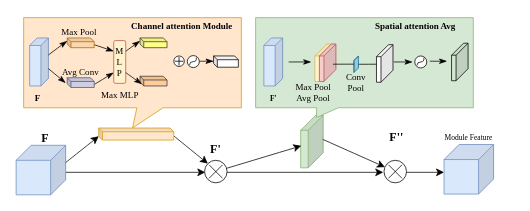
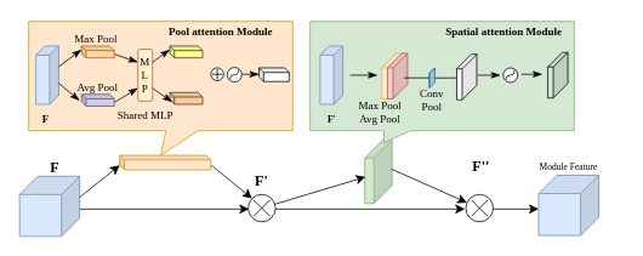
  <mxCell id="0" />
  <mxCell id="1" parent="0" />
  <mxCell id="2" value="" style="shape=cube;whiteSpace=wrap;html=1;boundedLbl=1;backgroundOutline=1;darkOpacity=0.05;darkOpacity2=0.1;size=20;flipV=0;flipH=1;fillColor=#d5e8d4;strokeColor=#82b366;fontFamily=Times New Roman;labelBackgroundColor=none;" vertex="1" parent="1"><mxGeometry x="400" y="153" width="30" height="70" as="geometry" /></mxCell>
  <mxCell id="3" value="" style="shape=callout;whiteSpace=wrap;html=1;perimeter=calloutPerimeter;fontFamily=Times New Roman;fontSize=12;labelBackgroundColor=none;fillColor=#ffe6cc;base=35;size=27;position=0.52;strokeColor=#d79b00;" vertex="1" parent="1"><mxGeometry x="31" y="23" width="290" height="147" as="geometry" /></mxCell>
  <mxCell id="4" style="rounded=0;orthogonalLoop=1;jettySize=auto;html=1;entryX=0;entryY=0.5;entryDx=0;entryDy=0;fontSize=12;startSize=8;endSize=8;fontFamily=Times New Roman;labelBackgroundColor=none;" edge="1" parent="1"><mxGeometry relative="1" as="geometry"><mxPoint x="87" y="229" as="sourcePoint" /><mxPoint x="273" y="229" as="targetPoint" /></mxGeometry></mxCell>
  <mxCell id="5" value="" style="shape=cube;whiteSpace=wrap;html=1;boundedLbl=1;backgroundOutline=1;darkOpacity=0.05;darkOpacity2=0.1;flipH=1;fillColor=#dae8fc;strokeColor=#6c8ebf;size=20;fontFamily=Times New Roman;labelBackgroundColor=none;" vertex="1" parent="1"><mxGeometry x="21" y="193" width="66" height="66" as="geometry" /></mxCell>
  <mxCell id="6" value="" style="shape=cube;whiteSpace=wrap;html=1;boundedLbl=1;backgroundOutline=1;darkOpacity=0.05;darkOpacity2=0.1;flipH=1;fillColor=#dae8fc;strokeColor=#6c8ebf;size=20;fontFamily=Times New Roman;labelBackgroundColor=none;" vertex="1" parent="1"><mxGeometry x="591" y="192" width="66" height="66" as="geometry" /></mxCell>
  <mxCell id="7" value="" style="ellipse;whiteSpace=wrap;html=1;aspect=fixed;fontFamily=Times New Roman;labelBackgroundColor=none;" vertex="1" parent="1"><mxGeometry x="272" y="213" width="30" height="30" as="geometry" /></mxCell>
  <mxCell id="8" value="" style="ellipse;whiteSpace=wrap;html=1;aspect=fixed;fontFamily=Times New Roman;labelBackgroundColor=none;" vertex="1" parent="1"><mxGeometry x="511" y="213" width="30" height="30" as="geometry" /></mxCell>
  <mxCell id="9" style="rounded=0;orthogonalLoop=1;jettySize=auto;html=1;entryX=0;entryY=0.5;entryDx=0;entryDy=0;fontSize=12;startSize=8;endSize=8;fontFamily=Times New Roman;labelBackgroundColor=none;" edge="1" parent="1"><mxGeometry relative="1" as="geometry"><mxPoint x="302" y="229" as="sourcePoint" /><mxPoint x="510" y="229" as="targetPoint" /></mxGeometry></mxCell>
  <mxCell id="10" style="rounded=0;orthogonalLoop=1;jettySize=auto;html=1;fontSize=12;startSize=8;endSize=8;fontFamily=Times New Roman;labelBackgroundColor=none;" edge="1" parent="1"><mxGeometry relative="1" as="geometry"><mxPoint x="541" y="229" as="sourcePoint" /><mxPoint x="591" y="229" as="targetPoint" /></mxGeometry></mxCell>
  <mxCell id="11" style="edgeStyle=none;curved=1;rounded=0;orthogonalLoop=1;jettySize=auto;html=1;entryX=0;entryY=0;entryDx=0;entryDy=0;fontSize=12;startSize=8;endSize=8;exitX=0;exitY=0;exitDx=100;exitDy=10.5;exitPerimeter=0;fontFamily=Times New Roman;labelBackgroundColor=none;" edge="1" parent="1" source="13" target="7"><mxGeometry relative="1" as="geometry" /></mxCell>
  <mxCell id="12" value="" style="shape=callout;whiteSpace=wrap;html=1;perimeter=calloutPerimeter;fontFamily=Times New Roman;fontSize=12;labelBackgroundColor=none;fillColor=#d5e8d4;base=29;size=13;position=0.28;position2=0.28;strokeColor=#82b366;" vertex="1" parent="1"><mxGeometry x="340" y="23" width="290" height="133" as="geometry" /></mxCell>
  <mxCell id="13" value="" style="shape=cube;whiteSpace=wrap;html=1;boundedLbl=1;backgroundOutline=1;darkOpacity=0.05;darkOpacity2=0.1;size=5;fontFamily=Times New Roman;fillColor=#ffe6cc;strokeColor=#d79b00;labelBackgroundColor=none;" vertex="1" parent="1"><mxGeometry x="131" y="170" width="100" height="16" as="geometry" /></mxCell>
  <mxCell id="14" value="" style="edgeStyle=none;curved=1;rounded=0;orthogonalLoop=1;jettySize=auto;html=1;fontSize=12;startSize=8;endSize=8;exitX=0.018;exitY=0.459;exitDx=0;exitDy=0;exitPerimeter=0;fontFamily=Times New Roman;labelBackgroundColor=none;" edge="1" parent="1" source="2" target="8"><mxGeometry relative="1" as="geometry" /></mxCell>
  <mxCell id="15" value="" style="endArrow=classic;html=1;rounded=0;fontSize=12;startSize=8;endSize=8;curved=1;exitX=0;exitY=0;exitDx=0;exitDy=23;exitPerimeter=0;entryX=0;entryY=0;entryDx=0;entryDy=11;entryPerimeter=0;fontFamily=Times New Roman;labelBackgroundColor=none;" edge="1" parent="1" source="5" target="13"><mxGeometry width="50" height="50" relative="1" as="geometry"><mxPoint x="251" y="153" as="sourcePoint" /><mxPoint x="301" y="103" as="targetPoint" /></mxGeometry></mxCell>
  <mxCell id="16" style="edgeStyle=none;curved=1;rounded=0;orthogonalLoop=1;jettySize=auto;html=1;entryX=0.974;entryY=0.582;entryDx=0;entryDy=0;entryPerimeter=0;fontSize=12;startSize=8;endSize=8;fontFamily=Times New Roman;labelBackgroundColor=none;" edge="1" parent="1" source="7" target="2"><mxGeometry relative="1" as="geometry" /></mxCell>
  <mxCell id="17" value="" style="shape=cube;whiteSpace=wrap;html=1;boundedLbl=1;backgroundOutline=1;darkOpacity=0.05;darkOpacity2=0.1;flipH=1;fillColor=#dae8fc;strokeColor=#6c8ebf;size=10;fontFamily=Times New Roman;labelBackgroundColor=none;" vertex="1" parent="1"><mxGeometry x="39" y="50" width="25" height="64" as="geometry" /></mxCell>
  <mxCell id="18" value="" style="shape=cube;whiteSpace=wrap;html=1;boundedLbl=1;backgroundOutline=1;darkOpacity=0.05;darkOpacity2=0.1;size=5;fontFamily=Times New Roman;labelBackgroundColor=none;" vertex="1" parent="1"><mxGeometry x="284" y="74" width="33" height="15" as="geometry" /></mxCell>
  <mxCell id="19" style="edgeStyle=none;curved=1;rounded=0;orthogonalLoop=1;jettySize=auto;html=1;entryX=0;entryY=0.25;entryDx=0;entryDy=0;fontSize=12;startSize=8;endSize=8;exitX=0;exitY=0;exitDx=36;exitDy=9;exitPerimeter=0;endArrow=classicThin;endFill=1;fontFamily=Times New Roman;labelBackgroundColor=none;" edge="1" parent="1" source="20" target="23"><mxGeometry relative="1" as="geometry" /></mxCell>
  <mxCell id="20" value="" style="shape=cube;whiteSpace=wrap;html=1;boundedLbl=1;backgroundOutline=1;darkOpacity=0.05;darkOpacity2=0.1;size=5;fillColor=#fad7ac;strokeColor=#b46504;fontFamily=Times New Roman;labelBackgroundColor=none;" vertex="1" parent="1"><mxGeometry x="89" y="50" width="36" height="13" as="geometry" /></mxCell>
  <mxCell id="21" style="edgeStyle=none;curved=1;rounded=0;orthogonalLoop=1;jettySize=auto;html=1;entryX=0;entryY=0.75;entryDx=0;entryDy=0;fontSize=12;startSize=8;endSize=8;exitX=0;exitY=0;exitDx=36;exitDy=9;exitPerimeter=0;endArrow=classicThin;endFill=1;fontFamily=Times New Roman;labelBackgroundColor=none;" edge="1" parent="1" source="22" target="23"><mxGeometry relative="1" as="geometry" /></mxCell>
  <mxCell id="22" value="" style="shape=cube;whiteSpace=wrap;html=1;boundedLbl=1;backgroundOutline=1;darkOpacity=0.05;darkOpacity2=0.1;size=5;fillColor=#d0cee2;strokeColor=#56517e;fontFamily=Times New Roman;labelBackgroundColor=none;" vertex="1" parent="1"><mxGeometry x="89" y="103" width="36" height="13" as="geometry" /></mxCell>
  <mxCell id="23" value="M&lt;div&gt;L&lt;/div&gt;&lt;div&gt;P&lt;/div&gt;" style="rounded=1;whiteSpace=wrap;html=1;fontFamily=Times New Roman;labelBackgroundColor=none;fillColor=#fff2cc;strokeColor=#b85450;" vertex="1" parent="1"><mxGeometry x="151" y="53.5" width="16" height="57" as="geometry" /></mxCell>
  <mxCell id="24" value="" style="shape=cube;whiteSpace=wrap;html=1;boundedLbl=1;backgroundOutline=1;darkOpacity=0.05;darkOpacity2=0.1;size=5;fillColor=#ffff88;strokeColor=#36393d;fontFamily=Times New Roman;labelBackgroundColor=none;" vertex="1" parent="1"><mxGeometry x="186" y="50" width="36" height="13" as="geometry" /></mxCell>
  <mxCell id="25" value="" style="shape=cube;whiteSpace=wrap;html=1;boundedLbl=1;backgroundOutline=1;darkOpacity=0.05;darkOpacity2=0.1;size=5;fillColor=#ffcc99;strokeColor=#36393d;fontFamily=Times New Roman;labelBackgroundColor=none;" vertex="1" parent="1"><mxGeometry x="186" y="101" width="36" height="13" as="geometry" /></mxCell>
  <mxCell id="26" value="" style="shape=cube;whiteSpace=wrap;html=1;boundedLbl=1;backgroundOutline=1;darkOpacity=0.05;darkOpacity2=0.1;flipH=1;fillColor=#dae8fc;strokeColor=#6c8ebf;size=10;fontFamily=Times New Roman;labelBackgroundColor=none;" vertex="1" parent="1"><mxGeometry x="351" y="50" width="25" height="64" as="geometry" /></mxCell>
  <mxCell id="27" value="" style="ellipse;whiteSpace=wrap;html=1;aspect=fixed;fontFamily=Times New Roman;labelBackgroundColor=none;" vertex="1" parent="1"><mxGeometry x="231" y="74" width="14" height="14" as="geometry" /></mxCell>
  <mxCell id="28" value="" style="ellipse;whiteSpace=wrap;html=1;aspect=fixed;fontFamily=Times New Roman;labelBackgroundColor=none;" vertex="1" parent="1"><mxGeometry x="249" y="73.5" width="16" height="16" as="geometry" /></mxCell>
  <mxCell id="29" style="rounded=0;orthogonalLoop=1;jettySize=auto;html=1;fontSize=12;startSize=8;endSize=8;entryX=0;entryY=0;entryDx=0;entryDy=4;entryPerimeter=0;endArrow=classicThin;endFill=1;fontFamily=Times New Roman;labelBackgroundColor=none;" edge="1" parent="1" source="17" target="20"><mxGeometry relative="1" as="geometry" /></mxCell>
  <mxCell id="30" style="rounded=0;orthogonalLoop=1;jettySize=auto;html=1;fontSize=12;startSize=8;endSize=8;entryX=0;entryY=0;entryDx=0;entryDy=4;entryPerimeter=0;endArrow=classicThin;endFill=1;exitX=0;exitY=0.639;exitDx=0;exitDy=0;exitPerimeter=0;fontFamily=Times New Roman;labelBackgroundColor=none;" edge="1" parent="1" source="17"><mxGeometry relative="1" as="geometry"><mxPoint x="64" y="82" as="sourcePoint" /><mxPoint x="87" y="110" as="targetPoint" /></mxGeometry></mxCell>
  <mxCell id="31" style="edgeStyle=none;curved=1;rounded=0;orthogonalLoop=1;jettySize=auto;html=1;entryX=0;entryY=0;entryDx=0;entryDy=4;fontSize=12;startSize=8;endSize=8;exitX=1;exitY=0.25;exitDx=0;exitDy=0;endArrow=classicThin;endFill=1;entryPerimeter=0;fontFamily=Times New Roman;labelBackgroundColor=none;" edge="1" parent="1" source="23" target="24"><mxGeometry relative="1" as="geometry"><mxPoint x="159" y="72" as="sourcePoint" /><mxPoint x="178" y="56" as="targetPoint" /></mxGeometry></mxCell>
  <mxCell id="32" style="edgeStyle=none;curved=1;rounded=0;orthogonalLoop=1;jettySize=auto;html=1;entryX=0;entryY=0;entryDx=2.5;entryDy=10.5;fontSize=12;startSize=8;endSize=8;exitX=1;exitY=0.75;exitDx=0;exitDy=0;endArrow=classicThin;endFill=1;entryPerimeter=0;fontFamily=Times New Roman;labelBackgroundColor=none;" edge="1" parent="1" source="23" target="25"><mxGeometry relative="1" as="geometry"><mxPoint x="159" y="98" as="sourcePoint" /><mxPoint x="178" y="106" as="targetPoint" /></mxGeometry></mxCell>
  <mxCell id="33" value="" style="shape=cube;whiteSpace=wrap;html=1;boundedLbl=1;backgroundOutline=1;darkOpacity=0.05;darkOpacity2=0.1;size=16;flipV=0;flipH=1;fontFamily=Times New Roman;fillColor=none;labelBackgroundColor=none;" vertex="1" parent="1"><mxGeometry x="601" y="57" width="22" height="50" as="geometry" /></mxCell>
  <mxCell id="34" style="edgeStyle=none;shape=connector;curved=1;rounded=0;orthogonalLoop=1;jettySize=auto;html=1;entryX=0;entryY=0;entryDx=0;entryDy=10;entryPerimeter=0;strokeColor=default;align=center;verticalAlign=middle;fontFamily=Times New Roman;fontSize=12;fontColor=default;labelBackgroundColor=none;startSize=8;endArrow=classicThin;endFill=1;endSize=8;" edge="1" parent="1"><mxGeometry relative="1" as="geometry"><mxPoint x="265" y="81" as="sourcePoint" /><mxPoint x="284" y="81" as="targetPoint" /></mxGeometry></mxCell>
  <mxCell id="35" value="" style="shape=cube;whiteSpace=wrap;html=1;boundedLbl=1;backgroundOutline=1;darkOpacity=0.05;darkOpacity2=0.1;size=16;flipV=0;flipH=1;fontFamily=Times New Roman;labelBackgroundColor=none;" vertex="1" parent="1"><mxGeometry x="501" y="59" width="22" height="50" as="geometry" /></mxCell>
  <mxCell id="36" value="" style="group;fontFamily=Times New Roman;labelBackgroundColor=none;" vertex="1" connectable="0" parent="1"><mxGeometry x="419" y="58" width="28" height="50" as="geometry" /></mxCell>
  <mxCell id="37" value="" style="shape=cube;whiteSpace=wrap;html=1;boundedLbl=1;backgroundOutline=1;darkOpacity=0.05;darkOpacity2=0.1;size=16;flipV=0;flipH=1;fillColor=#fff2cc;strokeColor=#d6b656;fontFamily=Times New Roman;labelBackgroundColor=none;" vertex="1" parent="36"><mxGeometry width="22" height="50" as="geometry" /></mxCell>
  <mxCell id="38" value="" style="shape=cube;whiteSpace=wrap;html=1;boundedLbl=1;backgroundOutline=1;darkOpacity=0.05;darkOpacity2=0.1;size=16;flipV=0;flipH=1;fillColor=#f8cecc;strokeColor=#b85450;fontFamily=Times New Roman;labelBackgroundColor=none;" vertex="1" parent="36"><mxGeometry x="6" width="22" height="50" as="geometry" /></mxCell>
  <mxCell id="39" value="" style="shape=umlDestroy;whiteSpace=wrap;html=1;strokeWidth=1;targetShapes=umlLifeline;fontFamily=Times New Roman;fontSize=12;fontColor=default;labelBackgroundColor=none;" vertex="1" parent="1"><mxGeometry x="278" y="219" width="18" height="18" as="geometry" /></mxCell>
  <mxCell id="40" value="" style="shape=umlDestroy;whiteSpace=wrap;html=1;strokeWidth=1;targetShapes=umlLifeline;fontFamily=Times New Roman;fontSize=12;fontColor=default;labelBackgroundColor=none;" vertex="1" parent="1"><mxGeometry x="517" y="219" width="18" height="18" as="geometry" /></mxCell>
  <mxCell id="41" value="" style="shape=umlDestroy;whiteSpace=wrap;html=1;strokeWidth=1;targetShapes=umlLifeline;fontFamily=Times New Roman;fontSize=12;fontColor=default;labelBackgroundColor=none;rotation=45;" vertex="1" parent="1"><mxGeometry x="234" y="77" width="8" height="8" as="geometry" /></mxCell>
  <mxCell id="42" value="" style="curved=1;endArrow=none;html=1;rounded=0;strokeColor=default;align=center;verticalAlign=middle;fontFamily=Times New Roman;fontSize=12;fontColor=default;labelBackgroundColor=none;edgeStyle=none;startSize=8;endSize=8;endFill=1;startFill=0;" edge="1" parent="1"><mxGeometry width="50" height="50" relative="1" as="geometry"><mxPoint x="252" y="86" as="sourcePoint" /><mxPoint x="261" y="76" as="targetPoint" /><Array as="points"><mxPoint x="252" y="81.5" /><mxPoint x="262" y="81.5" /></Array></mxGeometry></mxCell>
  <mxCell id="43" value="" style="group;fontFamily=Times New Roman;labelBackgroundColor=none;" vertex="1" connectable="0" parent="1"><mxGeometry x="549" y="70" width="16" height="16" as="geometry" /></mxCell>
  <mxCell id="44" value="" style="group" vertex="1" connectable="0" parent="43"><mxGeometry x="3" y="4" width="16" height="16" as="geometry" /></mxCell>
  <mxCell id="45" value="" style="ellipse;whiteSpace=wrap;html=1;aspect=fixed;fontFamily=Times New Roman;labelBackgroundColor=none;" vertex="1" parent="44"><mxGeometry width="16" height="16" as="geometry" /></mxCell>
  <mxCell id="46" value="" style="curved=1;endArrow=none;html=1;rounded=0;strokeColor=default;align=center;verticalAlign=middle;fontFamily=Times New Roman;fontSize=12;fontColor=default;labelBackgroundColor=none;edgeStyle=none;startSize=8;endSize=8;endFill=1;startFill=0;" edge="1" parent="44"><mxGeometry width="50" height="50" relative="1" as="geometry"><mxPoint x="3" y="12.5" as="sourcePoint" /><mxPoint x="12" y="2.5" as="targetPoint" /><Array as="points"><mxPoint x="3" y="8" /><mxPoint x="13" y="8" /></Array></mxGeometry></mxCell>
- <mxCell id="47" value="&lt;span style=&quot;font-weight: normal;&quot;&gt;&lt;font&gt;Max MLP&lt;/font&gt;&lt;/span&gt;" style="text;strokeColor=none;fillColor=none;html=1;fontSize=12;fontStyle=1;verticalAlign=middle;align=center;fontFamily=Times New Roman;fontColor=default;labelBackgroundColor=none;" vertex="1" parent="1"><mxGeometry x="109" y="107" width="100" height="40" as="geometry" /></mxCell>
+ <mxCell id="47" value="&lt;span style=&quot;font-weight: normal;&quot;&gt;&lt;font&gt;Shared MLP&lt;/font&gt;&lt;/span&gt;" style="text;strokeColor=none;fillColor=none;html=1;fontSize=12;fontStyle=1;verticalAlign=middle;align=center;fontFamily=Times New Roman;fontColor=default;labelBackgroundColor=none;" vertex="1" parent="1"><mxGeometry x="109" y="107" width="100" height="40" as="geometry" /></mxCell>
  <mxCell id="48" value="F" style="text;html=1;align=center;verticalAlign=middle;whiteSpace=wrap;rounded=0;fontFamily=Times New Roman;fontSize=12;fontColor=default;labelBackgroundColor=none;fontStyle=1" vertex="1" parent="1"><mxGeometry x="20" y="115" width="60" height="30" as="geometry" /></mxCell>
  <mxCell id="49" value="&lt;span style=&quot;font-size: 10px;&quot;&gt;F'&lt;/span&gt;" style="text;html=1;align=center;verticalAlign=middle;whiteSpace=wrap;rounded=0;fontFamily=Times New Roman;fontSize=12;fontColor=default;labelBackgroundColor=none;fontStyle=1" vertex="1" parent="1"><mxGeometry x="333.5" y="115" width="60" height="30" as="geometry" /></mxCell>
- <mxCell id="50" value="Channel attention Module" style="text;html=1;align=center;verticalAlign=middle;whiteSpace=wrap;rounded=0;fontFamily=Times New Roman;fontSize=12;fontColor=default;labelBackgroundColor=none;fontStyle=1" vertex="1" parent="1"><mxGeometry x="141" y="20" width="202" height="30" as="geometry" /></mxCell>
- <mxCell id="51" value="Spatial attention Avg" style="text;html=1;align=center;verticalAlign=middle;whiteSpace=wrap;rounded=0;fontFamily=Times New Roman;fontSize=12;fontColor=default;labelBackgroundColor=none;fontStyle=1" vertex="1" parent="1"><mxGeometry x="452" y="20" width="202" height="30" as="geometry" /></mxCell>
+ <mxCell id="50" value="Pool attention Module" style="text;html=1;align=center;verticalAlign=middle;whiteSpace=wrap;rounded=0;fontFamily=Times New Roman;fontSize=12;fontColor=default;labelBackgroundColor=none;fontStyle=1" vertex="1" parent="1"><mxGeometry x="141" y="20" width="202" height="30" as="geometry" /></mxCell>
+ <mxCell id="51" value="Spatial attention Module" style="text;html=1;align=center;verticalAlign=middle;whiteSpace=wrap;rounded=0;fontFamily=Times New Roman;fontSize=12;fontColor=default;labelBackgroundColor=none;fontStyle=1" vertex="1" parent="1"><mxGeometry x="452" y="20" width="202" height="30" as="geometry" /></mxCell>
  <mxCell id="52" value="Max Pool" style="text;html=1;align=center;verticalAlign=middle;whiteSpace=wrap;rounded=0;fontFamily=Times New Roman;fontSize=12;fontColor=default;labelBackgroundColor=none;" vertex="1" parent="1"><mxGeometry x="75" y="27" width="60" height="30" as="geometry" /></mxCell>
- <mxCell id="53" value="Avg Conv" style="text;html=1;align=center;verticalAlign=middle;whiteSpace=wrap;rounded=0;fontFamily=Times New Roman;fontSize=12;fontColor=default;labelBackgroundColor=none;" vertex="1" parent="1"><mxGeometry x="77" y="80.5" width="60" height="30" as="geometry" /></mxCell>
+ <mxCell id="53" value="Avg Pool" style="text;html=1;align=center;verticalAlign=middle;whiteSpace=wrap;rounded=0;fontFamily=Times New Roman;fontSize=12;fontColor=default;labelBackgroundColor=none;" vertex="1" parent="1"><mxGeometry x="77" y="80.5" width="60" height="30" as="geometry" /></mxCell>
  <mxCell id="54" value="F" style="text;html=1;align=center;verticalAlign=middle;whiteSpace=wrap;rounded=0;fontFamily=Times New Roman;fontSize=16;fontColor=default;labelBackgroundColor=none;fontStyle=1" vertex="1" parent="1"><mxGeometry x="30" y="168" width="60" height="30" as="geometry" /></mxCell>
  <mxCell id="55" value="&lt;span&gt;F'&lt;/span&gt;" style="text;html=1;align=center;verticalAlign=middle;whiteSpace=wrap;rounded=0;fontFamily=Times New Roman;fontSize=16;fontColor=default;labelBackgroundColor=none;fontStyle=1" vertex="1" parent="1"><mxGeometry x="257" y="183" width="60" height="30" as="geometry" /></mxCell>
  <mxCell id="56" value="&lt;span&gt;F''&lt;/span&gt;" style="text;html=1;align=center;verticalAlign=middle;whiteSpace=wrap;rounded=0;fontFamily=Times New Roman;fontSize=16;fontColor=default;labelBackgroundColor=none;fontStyle=1" vertex="1" parent="1"><mxGeometry x="498" y="167" width="60" height="30" as="geometry" /></mxCell>
  <mxCell id="57" value="&lt;span style=&quot;font-size: 10px;&quot;&gt;Module Feature&lt;/span&gt;" style="text;html=1;align=center;verticalAlign=middle;whiteSpace=wrap;rounded=0;fontFamily=Times New Roman;fontSize=12;fontColor=default;labelBackgroundColor=none;" vertex="1" parent="1"><mxGeometry x="564" y="168" width="120" height="30" as="geometry" /></mxCell>
  <mxCell id="58" value="Max Pool&lt;div&gt;Avg Pool&lt;/div&gt;" style="text;html=1;align=center;verticalAlign=middle;whiteSpace=wrap;rounded=0;fontFamily=Times New Roman;fontSize=12;labelBackgroundColor=none;fillColor=none;" vertex="1" parent="1"><mxGeometry x="387" y="108" width="60" height="30" as="geometry" /></mxCell>
  <mxCell id="59" style="edgeStyle=none;shape=connector;curved=1;rounded=0;orthogonalLoop=1;jettySize=auto;html=1;entryX=0;entryY=0;entryDx=0;entryDy=10;entryPerimeter=0;strokeColor=default;align=center;verticalAlign=middle;fontFamily=Times New Roman;fontSize=12;fontColor=default;labelBackgroundColor=none;startSize=8;endArrow=classicThin;endFill=1;endSize=8;" edge="1" parent="1"><mxGeometry relative="1" as="geometry"><mxPoint x="384" y="82" as="sourcePoint" /><mxPoint x="414" y="82" as="targetPoint" /></mxGeometry></mxCell>
  <mxCell id="60" style="edgeStyle=none;shape=connector;curved=1;rounded=0;orthogonalLoop=1;jettySize=auto;html=1;entryX=0;entryY=0;entryDx=0;entryDy=10;entryPerimeter=0;strokeColor=default;align=center;verticalAlign=middle;fontFamily=Times New Roman;fontSize=12;fontColor=default;labelBackgroundColor=none;startSize=8;endArrow=classicThin;endFill=1;endSize=8;" edge="1" parent="1"><mxGeometry relative="1" as="geometry"><mxPoint x="524" y="82" as="sourcePoint" /><mxPoint x="549" y="82" as="targetPoint" /></mxGeometry></mxCell>
  <mxCell id="61" style="edgeStyle=none;shape=connector;curved=1;rounded=0;orthogonalLoop=1;jettySize=auto;html=1;entryX=0;entryY=0;entryDx=0;entryDy=10;entryPerimeter=0;strokeColor=default;align=center;verticalAlign=middle;fontFamily=Times New Roman;fontSize=12;fontColor=default;labelBackgroundColor=none;startSize=8;endArrow=classicThin;endFill=1;endSize=8;" edge="1" parent="1"><mxGeometry relative="1" as="geometry"><mxPoint x="572" y="81" as="sourcePoint" /><mxPoint x="595" y="81" as="targetPoint" /></mxGeometry></mxCell>
  <mxCell id="62" value="" style="shape=cube;whiteSpace=wrap;html=1;boundedLbl=1;backgroundOutline=1;darkOpacity=0.05;darkOpacity2=0.1;size=16;flipV=0;flipH=1;fontFamily=Times New Roman;labelBackgroundColor=none;fillColor=#b1ddf0;strokeColor=#10739e;" vertex="1" parent="1"><mxGeometry x="471" y="74" width="6" height="22" as="geometry" /></mxCell>
  <mxCell id="63" value="Conv&lt;div&gt;Pool&lt;/div&gt;" style="text;html=1;align=center;verticalAlign=middle;whiteSpace=wrap;rounded=0;fontFamily=Times New Roman;fontSize=12;labelBackgroundColor=none;fillColor=none;" vertex="1" parent="1"><mxGeometry x="444" y="94" width="60" height="30" as="geometry" /></mxCell>
  <mxCell id="64" value="" style="endArrow=none;html=1;rounded=0;strokeColor=default;align=center;verticalAlign=middle;fontFamily=Helvetica;fontSize=12;fontColor=default;labelBackgroundColor=default;edgeStyle=none;startSize=8;endSize=8;curved=1;entryX=1.013;entryY=0.587;entryDx=0;entryDy=0;entryPerimeter=0;" edge="1" parent="1"><mxGeometry width="50" height="50" relative="1" as="geometry"><mxPoint x="443" y="85" as="sourcePoint" /><mxPoint x="470.922" y="84.914" as="targetPoint" /></mxGeometry></mxCell>
  <mxCell id="65" value="" style="endArrow=none;html=1;rounded=0;strokeColor=default;align=center;verticalAlign=middle;fontFamily=Helvetica;fontSize=12;fontColor=default;labelBackgroundColor=default;edgeStyle=none;startSize=8;endSize=8;curved=1;entryX=1.013;entryY=0.587;entryDx=0;entryDy=0;entryPerimeter=0;" edge="1" parent="1"><mxGeometry width="50" height="50" relative="1" as="geometry"><mxPoint x="477.08" y="85.09" as="sourcePoint" /><mxPoint x="501" y="85.004" as="targetPoint" /></mxGeometry></mxCell>
